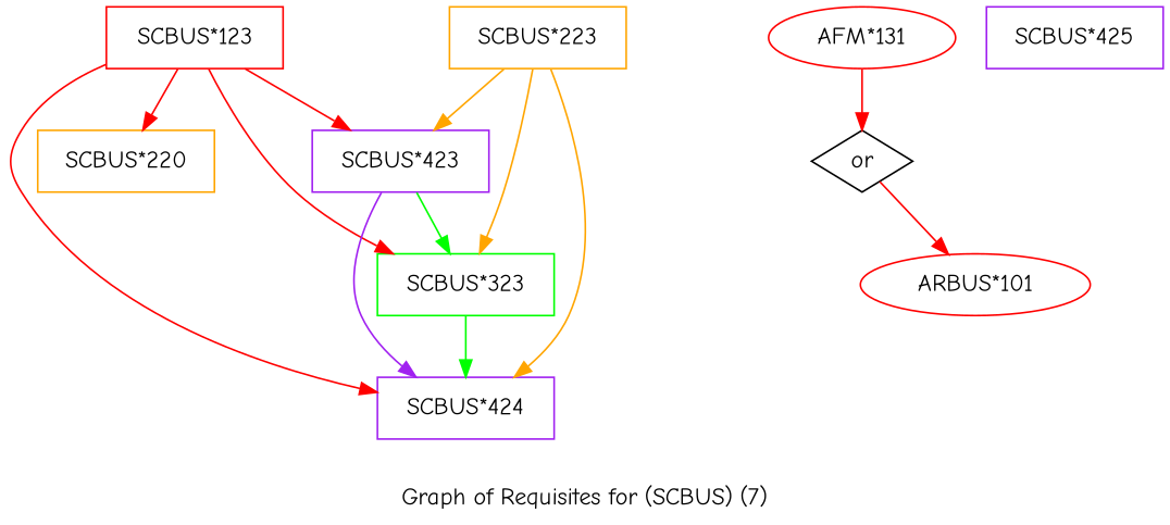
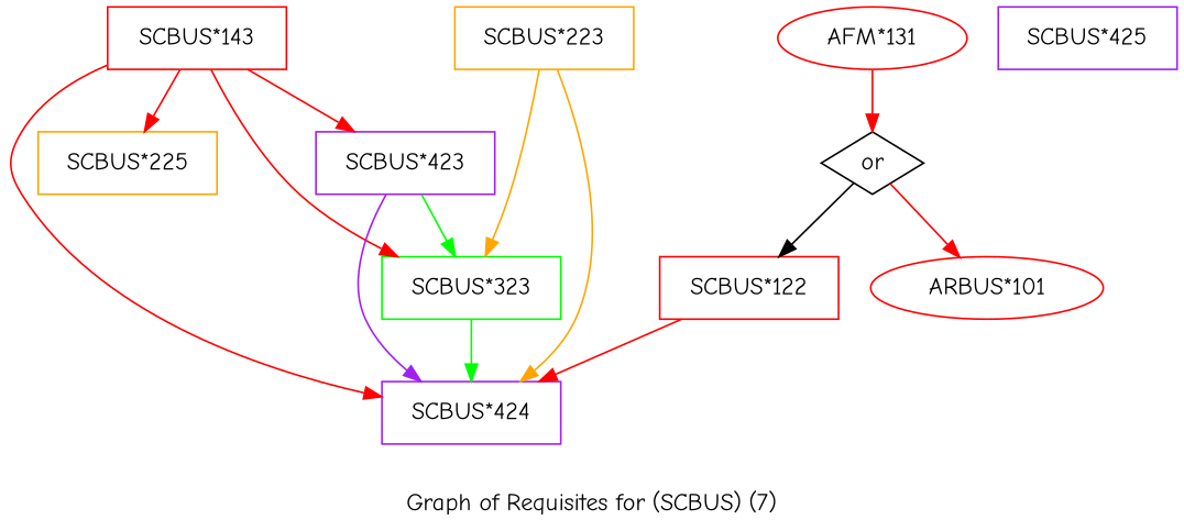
  strict digraph {
    fontname="Comic Neue"
    label="Graph of Requisites for (SCBUS) (7)"
    node [color=red fontname="Comic Neue" shape=box]
    edge [color=red fontname="Comic Neue"]
+   "SCBUS*122" [height=0.5 width=1.4306]
    "SCBUS*424" [color=purple height=0.5 width=1.4306]
    n3 [height=0.5 label=or shape=diamond width=0.81703 color=""]
    "ARBUS*101" [height=0.5 width=1.8596 shape=""]
    "AFM*131" [height=0.5 width=1.5165 shape=""]
-   "SCBUS*123" [height=0.5 width=1.4306]
+   "SCBUS*123" [height=0.5 width=1.4306 label="SCBUS*143"]
    "SCBUS*323" [color=green height=0.5 width=1.4306]
    "SCBUS*423" [color=purple height=0.5 width=1.4306]
-   "SCBUS*225" [color=orange height=0.5 width=1.4306 label="SCBUS*220"]
+   "SCBUS*225" [color=orange height=0.5 width=1.4306]
    "SCBUS*223" [color=orange height=0.5 width=1.4306]
    "SCBUS*425" [color=purple height=0.5 width=1.4306]
+   "SCBUS*122" -> "SCBUS*424"
+   n3 -> "SCBUS*122" [color=""]
    n3 -> "ARBUS*101"
    "AFM*131" -> n3
    "SCBUS*123" -> "SCBUS*424"
    "SCBUS*123" -> "SCBUS*323"
    "SCBUS*123" -> "SCBUS*423"
    "SCBUS*123" -> "SCBUS*225"
    "SCBUS*323" -> "SCBUS*424" [color=green]
    "SCBUS*423" -> "SCBUS*424" [color=purple]
    "SCBUS*423" -> "SCBUS*323" [color=green]
    "SCBUS*223" -> "SCBUS*424" [color=orange]
    "SCBUS*223" -> "SCBUS*323" [color=orange]
-   "SCBUS*223" -> "SCBUS*423" [color=orange]
  }
